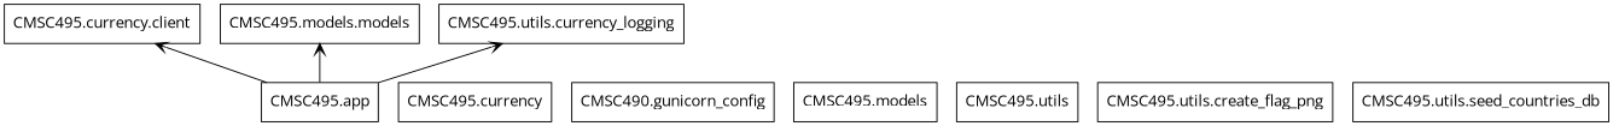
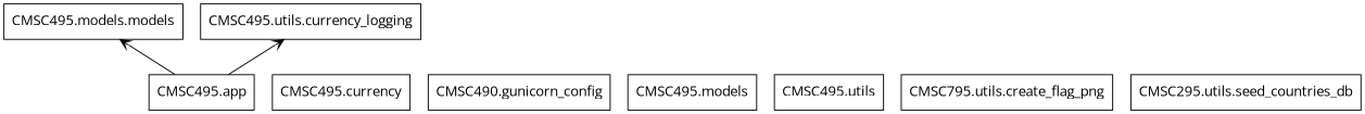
  digraph {
    fontname="Open Sans"
    rankdir=BT
    node [color=black fontname="Open Sans" shape=box style=solid]
    edge [arrowhead=open arrowtail=none fontname="Open Sans"]
    n1 [label="CMSC495.app"]
-   n2 [label="CMSC495.currency.client"]
    n3 [label="CMSC495.models.models"]
    n4 [label="CMSC495.utils.currency_logging"]
    n5 [label="CMSC495.currency"]
    n6 [label="CMSC490.gunicorn_config"]
    n7 [label="CMSC495.models"]
    n8 [label="CMSC495.utils"]
-   n9 [label="CMSC495.utils.create_flag_png"]
-   n10 [label="CMSC495.utils.seed_countries_db"]
-   n1 -> n2
+   n9 [label="CMSC795.utils.create_flag_png"]
+   n10 [label="CMSC295.utils.seed_countries_db"]
    n1 -> n3
    n1 -> n4
  }
